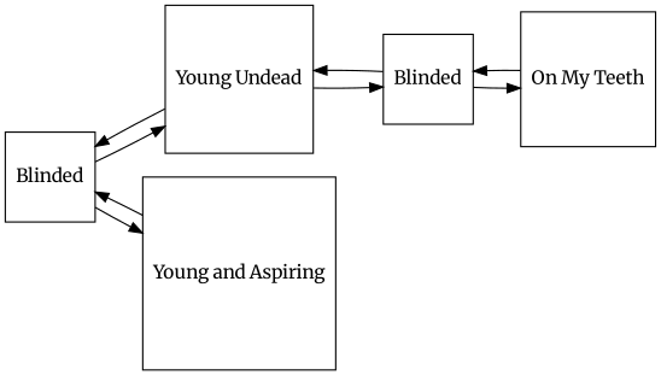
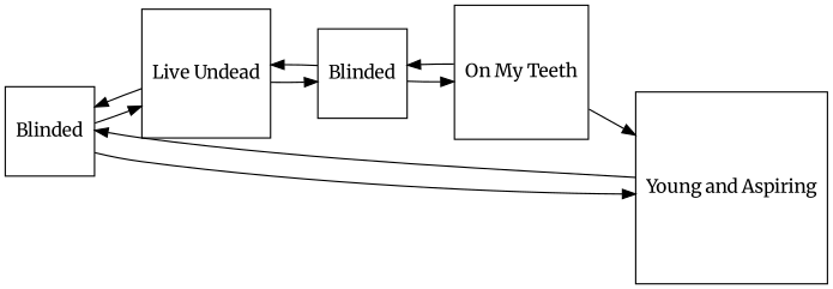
  digraph {
    fontname=Merriweather
    rankdir=LR
    node [fontname=Merriweather shape=square]
    edge [fontname=Merriweather]
    n1 [label=Blinded]
-   n2 [label="Young Undead"]
+   n2 [label="Live Undead"]
    n3 [label="Young and Aspiring"]
    n4 [label=Blinded]
    n5 [label="On My Teeth"]
    n1 -> n2
    n1 -> n3
    n2 -> n1
    n2 -> n4
    n3 -> n1
    n4 -> n2
    n4 -> n5
+   n5 -> n3
    n5 -> n4
  }
